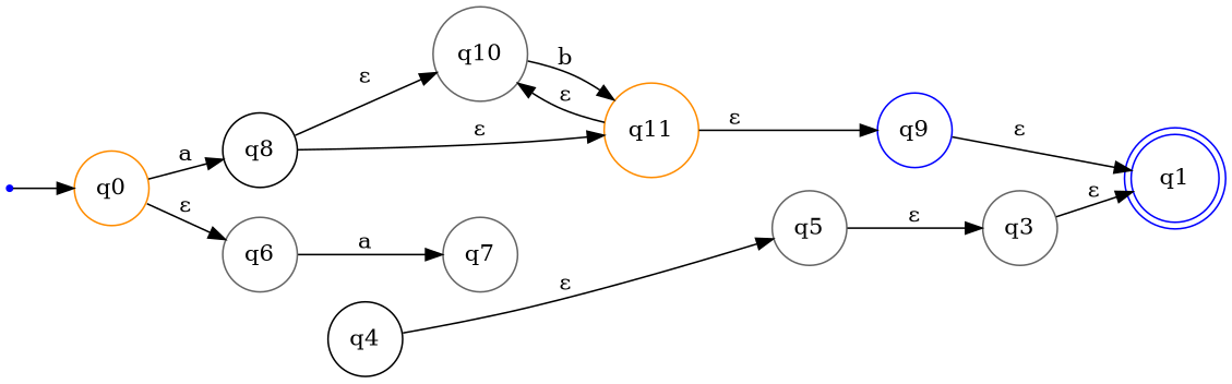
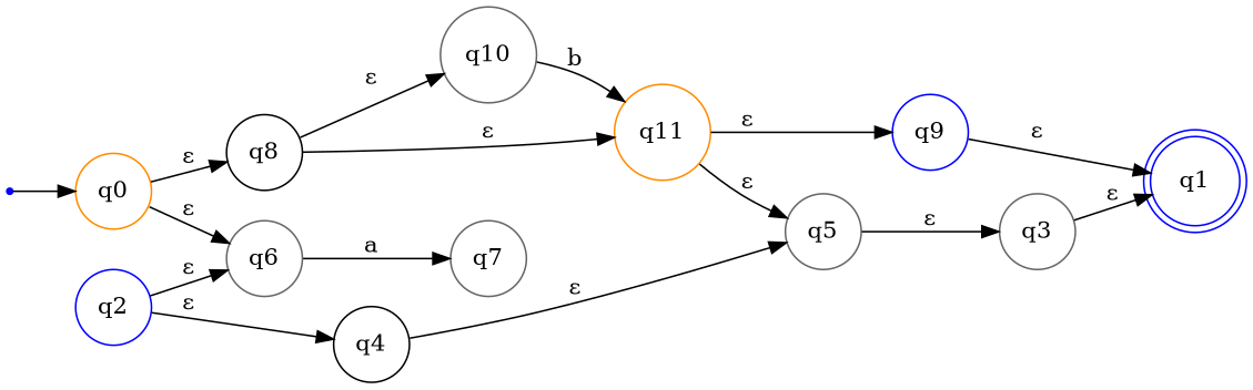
  digraph {
    rankdir=LR
    node [color=gray40 shape=circle]
    s [color=blue shape=point]
    q0 [color=darkorange]
    q8 [color=black]
    q6
+   q2 [color=blue]
    q4 [color=black]
    q10
    q11 [color=darkorange]
    q1 [color=blue shape=doublecircle]
    q5
    q7
    q3
    q9 [color=blue]
    s -> q0
-   q0 -> q8 [label=a]
+   q0 -> q8 [label="ε"]
    q0 -> q6 [label="ε"]
    q8 -> q10 [label="ε"]
    q8 -> q11 [label="ε"]
    q6 -> q7 [label=a]
+   q2 -> q6 [label="ε"]
+   q2 -> q4 [label="ε"]
    q4 -> q5 [label="ε"]
    q10 -> q11 [label=b]
-   q11 -> q10 [label="ε"]
+   q11 -> q5 [label="ε"]
    q11 -> q9 [label="ε"]
    q5 -> q3 [label="ε"]
    q3 -> q1 [label="ε"]
    q9 -> q1 [label="ε"]
  }
